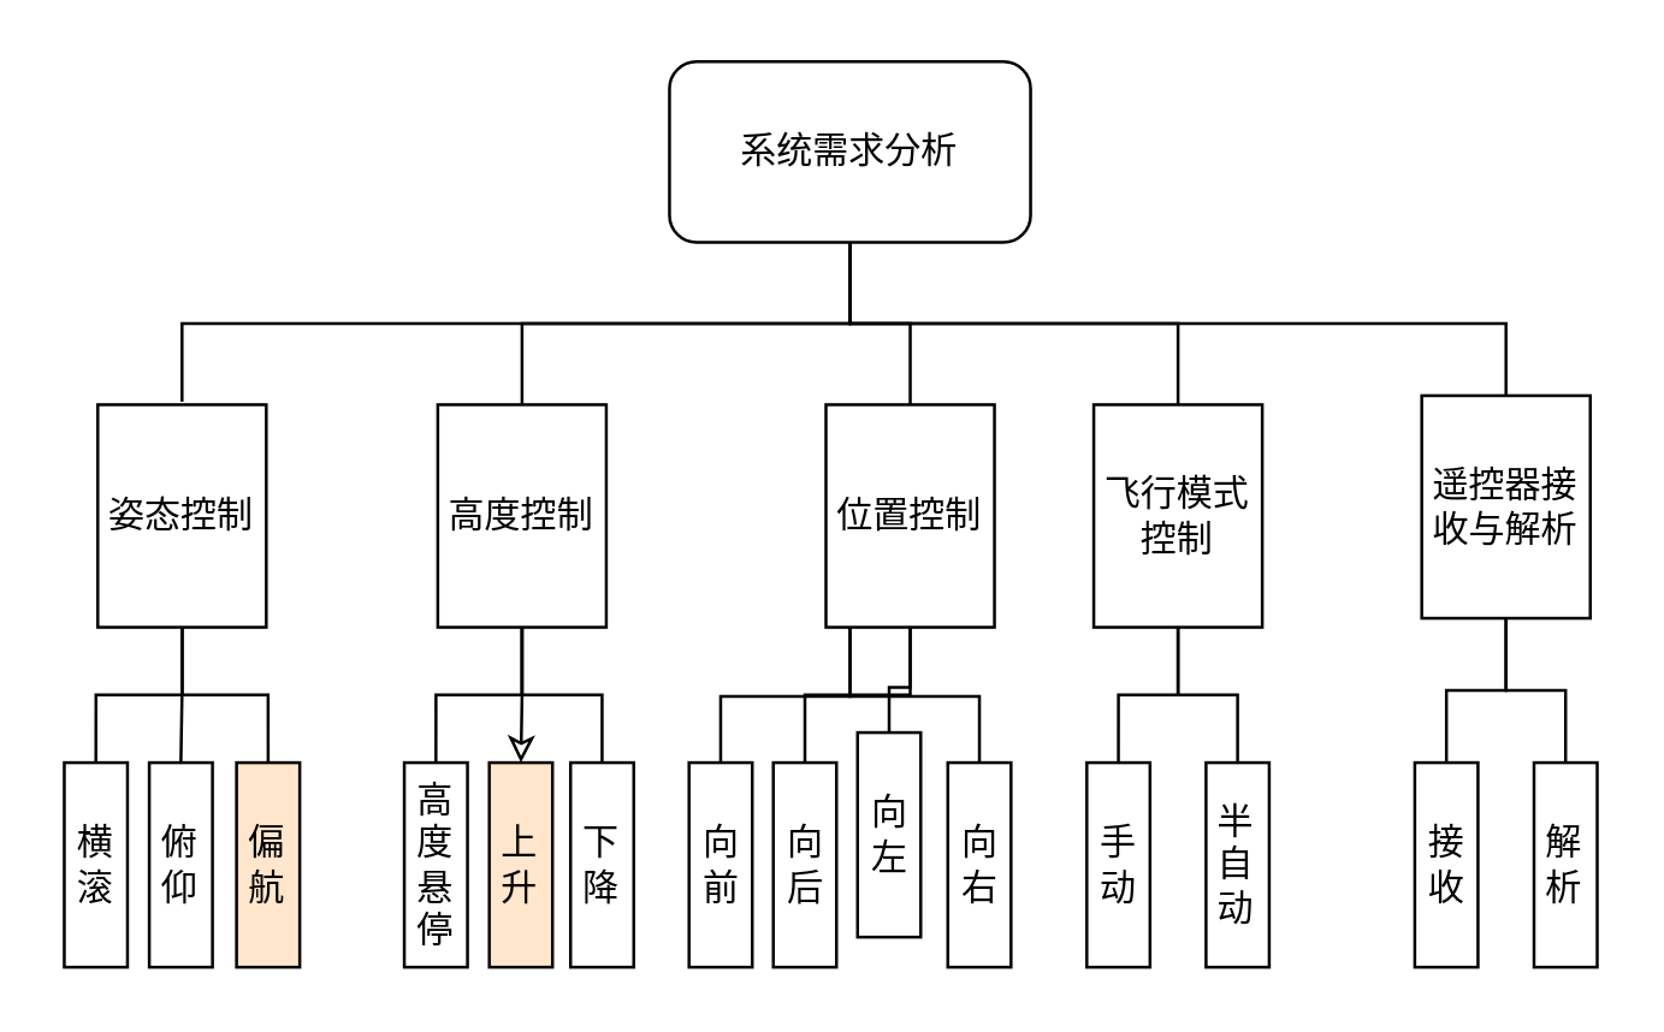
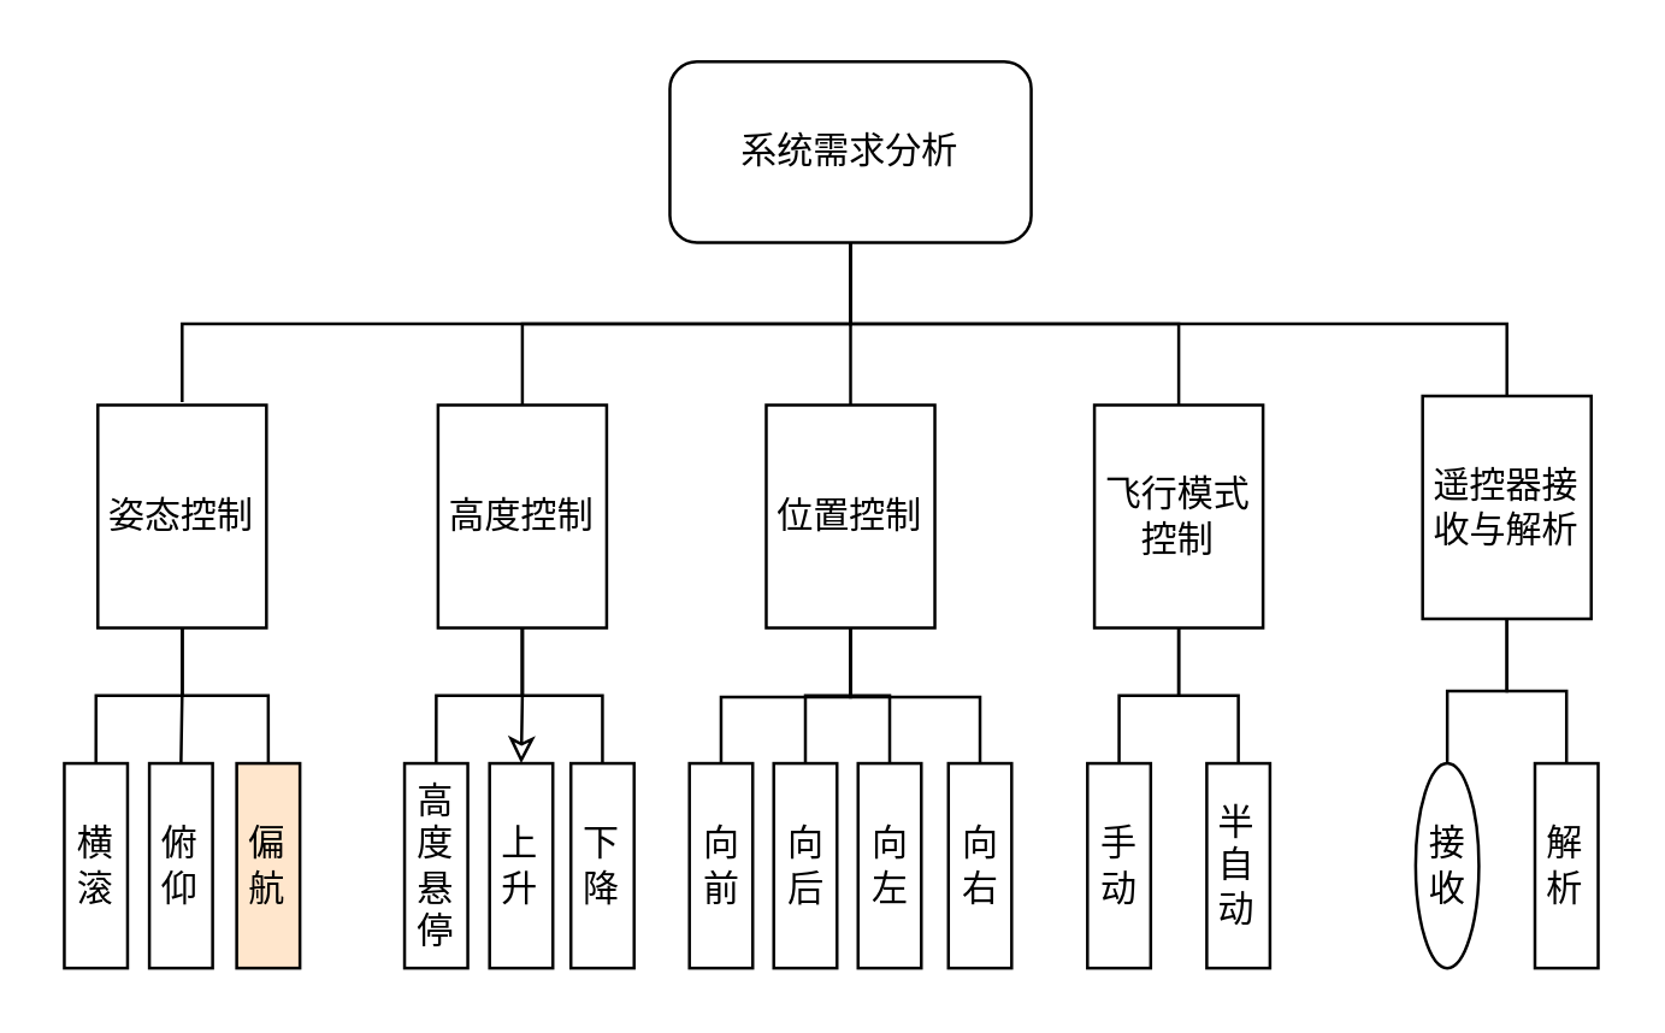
  <mxCell id="0" />
  <mxCell id="1" parent="0" />
  <mxCell id="2" value="" style="edgeStyle=orthogonalEdgeStyle;rounded=0;orthogonalLoop=1;jettySize=auto;html=1;endArrow=none;endFill=0;" edge="1" parent="1" source="7" target="20"><mxGeometry relative="1" as="geometry" /></mxCell>
  <mxCell id="3" style="edgeStyle=orthogonalEdgeStyle;rounded=0;orthogonalLoop=1;jettySize=auto;html=1;entryX=0.5;entryY=0;entryDx=0;entryDy=0;endArrow=none;endFill=0;" edge="1" parent="1" source="7" target="15"><mxGeometry relative="1" as="geometry"><Array as="points"><mxPoint x="282" y="107" /><mxPoint x="173" y="107" /></Array></mxGeometry></mxCell>
  <mxCell id="4" style="edgeStyle=orthogonalEdgeStyle;rounded=0;orthogonalLoop=1;jettySize=auto;html=1;endArrow=none;endFill=0;" edge="1" parent="1"><mxGeometry relative="1" as="geometry"><mxPoint x="282" y="79" as="sourcePoint" /><mxPoint x="60" y="133" as="targetPoint" /><Array as="points"><mxPoint x="282" y="107" /><mxPoint x="60" y="107" /></Array></mxGeometry></mxCell>
  <mxCell id="5" style="edgeStyle=orthogonalEdgeStyle;rounded=0;orthogonalLoop=1;jettySize=auto;html=1;endArrow=none;endFill=0;" edge="1" parent="1"><mxGeometry relative="1" as="geometry"><mxPoint x="282" y="80" as="sourcePoint" /><mxPoint x="391" y="134" as="targetPoint" /><Array as="points"><mxPoint x="282" y="107" /><mxPoint x="391" y="107" /></Array></mxGeometry></mxCell>
  <mxCell id="6" style="edgeStyle=orthogonalEdgeStyle;rounded=0;orthogonalLoop=1;jettySize=auto;html=1;entryX=0.5;entryY=0;entryDx=0;entryDy=0;endArrow=none;endFill=0;" edge="1" parent="1"><mxGeometry relative="1" as="geometry"><mxPoint x="282" y="77" as="sourcePoint" /><mxPoint x="500" y="131" as="targetPoint" /><Array as="points"><mxPoint x="282" y="107" /><mxPoint x="500" y="107" /></Array></mxGeometry></mxCell>
  <mxCell id="7" value="系统需求分析" style="rounded=1;whiteSpace=wrap;html=1;" vertex="1" parent="1"><mxGeometry x="222" y="20" width="120" height="60" as="geometry" /></mxCell>
  <mxCell id="8" style="edgeStyle=orthogonalEdgeStyle;rounded=0;orthogonalLoop=1;jettySize=auto;html=1;entryX=0.5;entryY=0;entryDx=0;entryDy=0;endArrow=none;endFill=0;" edge="1" parent="1" source="11" target="27"><mxGeometry relative="1" as="geometry" /></mxCell>
  <mxCell id="9" style="edgeStyle=orthogonalEdgeStyle;rounded=0;orthogonalLoop=1;jettySize=auto;html=1;entryX=0.5;entryY=0;entryDx=0;entryDy=0;endArrow=none;endFill=0;" edge="1" parent="1" source="11" target="28"><mxGeometry relative="1" as="geometry" /></mxCell>
  <mxCell id="10" style="edgeStyle=orthogonalEdgeStyle;rounded=0;orthogonalLoop=1;jettySize=auto;html=1;entryX=0.5;entryY=0;entryDx=0;entryDy=0;endArrow=none;endFill=0;" edge="1" parent="1" source="11" target="29"><mxGeometry relative="1" as="geometry" /></mxCell>
  <mxCell id="11" value="姿态控制" style="rounded=0;whiteSpace=wrap;html=1;glass=0;shadow=0;" vertex="1" parent="1"><mxGeometry x="32" y="134" width="56" height="74" as="geometry" /></mxCell>
  <mxCell id="12" style="edgeStyle=orthogonalEdgeStyle;rounded=0;orthogonalLoop=1;jettySize=auto;html=1;entryX=0.5;entryY=0;entryDx=0;entryDy=0;endArrow=classic;endFill=0;" edge="1" parent="1" source="15" target="31"><mxGeometry relative="1" as="geometry" /></mxCell>
  <mxCell id="13" style="edgeStyle=orthogonalEdgeStyle;rounded=0;orthogonalLoop=1;jettySize=auto;html=1;entryX=0.5;entryY=0;entryDx=0;entryDy=0;endArrow=none;endFill=0;" edge="1" parent="1" source="15" target="30"><mxGeometry relative="1" as="geometry" /></mxCell>
  <mxCell id="14" style="edgeStyle=orthogonalEdgeStyle;rounded=0;orthogonalLoop=1;jettySize=auto;html=1;endArrow=none;endFill=0;" edge="1" parent="1" source="15" target="32"><mxGeometry relative="1" as="geometry" /></mxCell>
  <mxCell id="15" value="高度控制" style="rounded=0;whiteSpace=wrap;html=1;" vertex="1" parent="1"><mxGeometry x="145" y="134" width="56" height="74" as="geometry" /></mxCell>
  <mxCell id="16" style="edgeStyle=orthogonalEdgeStyle;rounded=0;orthogonalLoop=1;jettySize=auto;html=1;entryX=0.5;entryY=0;entryDx=0;entryDy=0;endArrow=none;endFill=0;" edge="1" parent="1" source="20" target="34"><mxGeometry relative="1" as="geometry" /></mxCell>
  <mxCell id="17" style="edgeStyle=orthogonalEdgeStyle;rounded=0;orthogonalLoop=1;jettySize=auto;html=1;entryX=0.5;entryY=0;entryDx=0;entryDy=0;endArrow=none;endFill=0;" edge="1" parent="1" source="20" target="35"><mxGeometry relative="1" as="geometry" /></mxCell>
  <mxCell id="18" style="edgeStyle=orthogonalEdgeStyle;rounded=0;orthogonalLoop=1;jettySize=auto;html=1;entryX=0.5;entryY=0;entryDx=0;entryDy=0;endArrow=none;endFill=0;" edge="1" parent="1" source="20" target="36"><mxGeometry relative="1" as="geometry"><Array as="points"><mxPoint x="282" y="231" /><mxPoint x="325" y="231" /></Array></mxGeometry></mxCell>
  <mxCell id="19" style="edgeStyle=orthogonalEdgeStyle;rounded=0;orthogonalLoop=1;jettySize=auto;html=1;entryX=0.5;entryY=0;entryDx=0;entryDy=0;endArrow=none;endFill=0;" edge="1" parent="1" source="20" target="33"><mxGeometry relative="1" as="geometry"><Array as="points"><mxPoint x="282" y="231" /><mxPoint x="239" y="231" /></Array></mxGeometry></mxCell>
- <mxCell id="20" value="位置控制" style="rounded=0;whiteSpace=wrap;html=1;" vertex="1" parent="1"><mxGeometry x="274" y="134" width="56" height="74" as="geometry" /></mxCell>
+ <mxCell id="20" value="位置控制" style="rounded=0;whiteSpace=wrap;html=1;" vertex="1" parent="1"><mxGeometry x="254" y="134" width="56" height="74" as="geometry" /></mxCell>
  <mxCell id="21" style="edgeStyle=orthogonalEdgeStyle;rounded=0;orthogonalLoop=1;jettySize=auto;html=1;endArrow=none;endFill=0;" edge="1" parent="1" source="23" target="39"><mxGeometry relative="1" as="geometry" /></mxCell>
  <mxCell id="22" style="edgeStyle=orthogonalEdgeStyle;rounded=0;orthogonalLoop=1;jettySize=auto;html=1;endArrow=none;endFill=0;" edge="1" parent="1" source="23" target="40"><mxGeometry relative="1" as="geometry" /></mxCell>
  <mxCell id="23" value="遥控器接收与解析" style="rounded=0;whiteSpace=wrap;html=1;" vertex="1" parent="1"><mxGeometry x="472" y="131" width="56" height="74" as="geometry" /></mxCell>
  <mxCell id="24" style="edgeStyle=orthogonalEdgeStyle;rounded=0;orthogonalLoop=1;jettySize=auto;html=1;entryX=0.5;entryY=0;entryDx=0;entryDy=0;endArrow=none;endFill=0;" edge="1" parent="1" source="26" target="37"><mxGeometry relative="1" as="geometry" /></mxCell>
  <mxCell id="25" style="edgeStyle=orthogonalEdgeStyle;rounded=0;orthogonalLoop=1;jettySize=auto;html=1;endArrow=none;endFill=0;" edge="1" parent="1" source="26" target="38"><mxGeometry relative="1" as="geometry" /></mxCell>
  <mxCell id="26" value="飞行模式控制" style="rounded=0;whiteSpace=wrap;html=1;" vertex="1" parent="1"><mxGeometry x="363" y="134" width="56" height="74" as="geometry" /></mxCell>
  <mxCell id="27" value="横滚" style="rounded=0;whiteSpace=wrap;html=1;" vertex="1" parent="1"><mxGeometry x="20.87" y="253" width="21" height="68" as="geometry" /></mxCell>
  <mxCell id="28" value="俯仰" style="rounded=0;whiteSpace=wrap;html=1;" vertex="1" parent="1"><mxGeometry x="49.12" y="253" width="21" height="68" as="geometry" /></mxCell>
  <mxCell id="29" value="偏航" style="rounded=0;whiteSpace=wrap;html=1;fillColor=#ffe6cc;" vertex="1" parent="1"><mxGeometry x="78.12" y="253" width="21" height="68" as="geometry" /></mxCell>
  <mxCell id="30" value="高度悬停" style="rounded=0;whiteSpace=wrap;html=1;" vertex="1" parent="1"><mxGeometry x="133.87" y="253" width="21" height="68" as="geometry" /></mxCell>
- <mxCell id="31" value="上升" style="rounded=0;whiteSpace=wrap;html=1;fillColor=#ffe6cc;" vertex="1" parent="1"><mxGeometry x="162.12" y="253" width="21" height="68" as="geometry" /></mxCell>
+ <mxCell id="31" value="上升" style="rounded=0;whiteSpace=wrap;html=1;" vertex="1" parent="1"><mxGeometry x="162.12" y="253" width="21" height="68" as="geometry" /></mxCell>
  <mxCell id="32" value="下降" style="rounded=0;whiteSpace=wrap;html=1;" vertex="1" parent="1"><mxGeometry x="189.12" y="253" width="21" height="68" as="geometry" /></mxCell>
  <mxCell id="33" value="向前" style="rounded=0;whiteSpace=wrap;html=1;" vertex="1" parent="1"><mxGeometry x="228.5" y="253" width="21" height="68" as="geometry" /></mxCell>
  <mxCell id="34" value="向后" style="rounded=0;whiteSpace=wrap;html=1;" vertex="1" parent="1"><mxGeometry x="256.5" y="253" width="21" height="68" as="geometry" /></mxCell>
- <mxCell id="35" value="向左" style="rounded=0;whiteSpace=wrap;html=1;" vertex="1" parent="1"><mxGeometry x="284.5" y="243" width="21" height="68" as="geometry" /></mxCell>
+ <mxCell id="35" value="向左" style="rounded=0;whiteSpace=wrap;html=1;" vertex="1" parent="1"><mxGeometry x="284.5" y="253" width="21" height="68" as="geometry" /></mxCell>
  <mxCell id="36" value="向右" style="rounded=0;whiteSpace=wrap;html=1;" vertex="1" parent="1"><mxGeometry x="314.5" y="253" width="21" height="68" as="geometry" /></mxCell>
  <mxCell id="37" value="手动" style="rounded=0;whiteSpace=wrap;html=1;" vertex="1" parent="1"><mxGeometry x="360.69" y="253" width="21" height="68" as="geometry" /></mxCell>
  <mxCell id="38" value="半自动" style="rounded=0;whiteSpace=wrap;html=1;" vertex="1" parent="1"><mxGeometry x="400.31" y="253" width="21" height="68" as="geometry" /></mxCell>
- <mxCell id="39" value="接收" style="rounded=0;whiteSpace=wrap;html=1;" vertex="1" parent="1"><mxGeometry x="469.69" y="253" width="21" height="68" as="geometry" /></mxCell>
+ <mxCell id="39" value="接收" style="ellipse;whiteSpace=wrap;html=1;" vertex="1" parent="1"><mxGeometry x="469.69" y="253" width="21" height="68" as="geometry" /></mxCell>
  <mxCell id="40" value="解析" style="rounded=0;whiteSpace=wrap;html=1;" vertex="1" parent="1"><mxGeometry x="509.31" y="253" width="21" height="68" as="geometry" /></mxCell>
